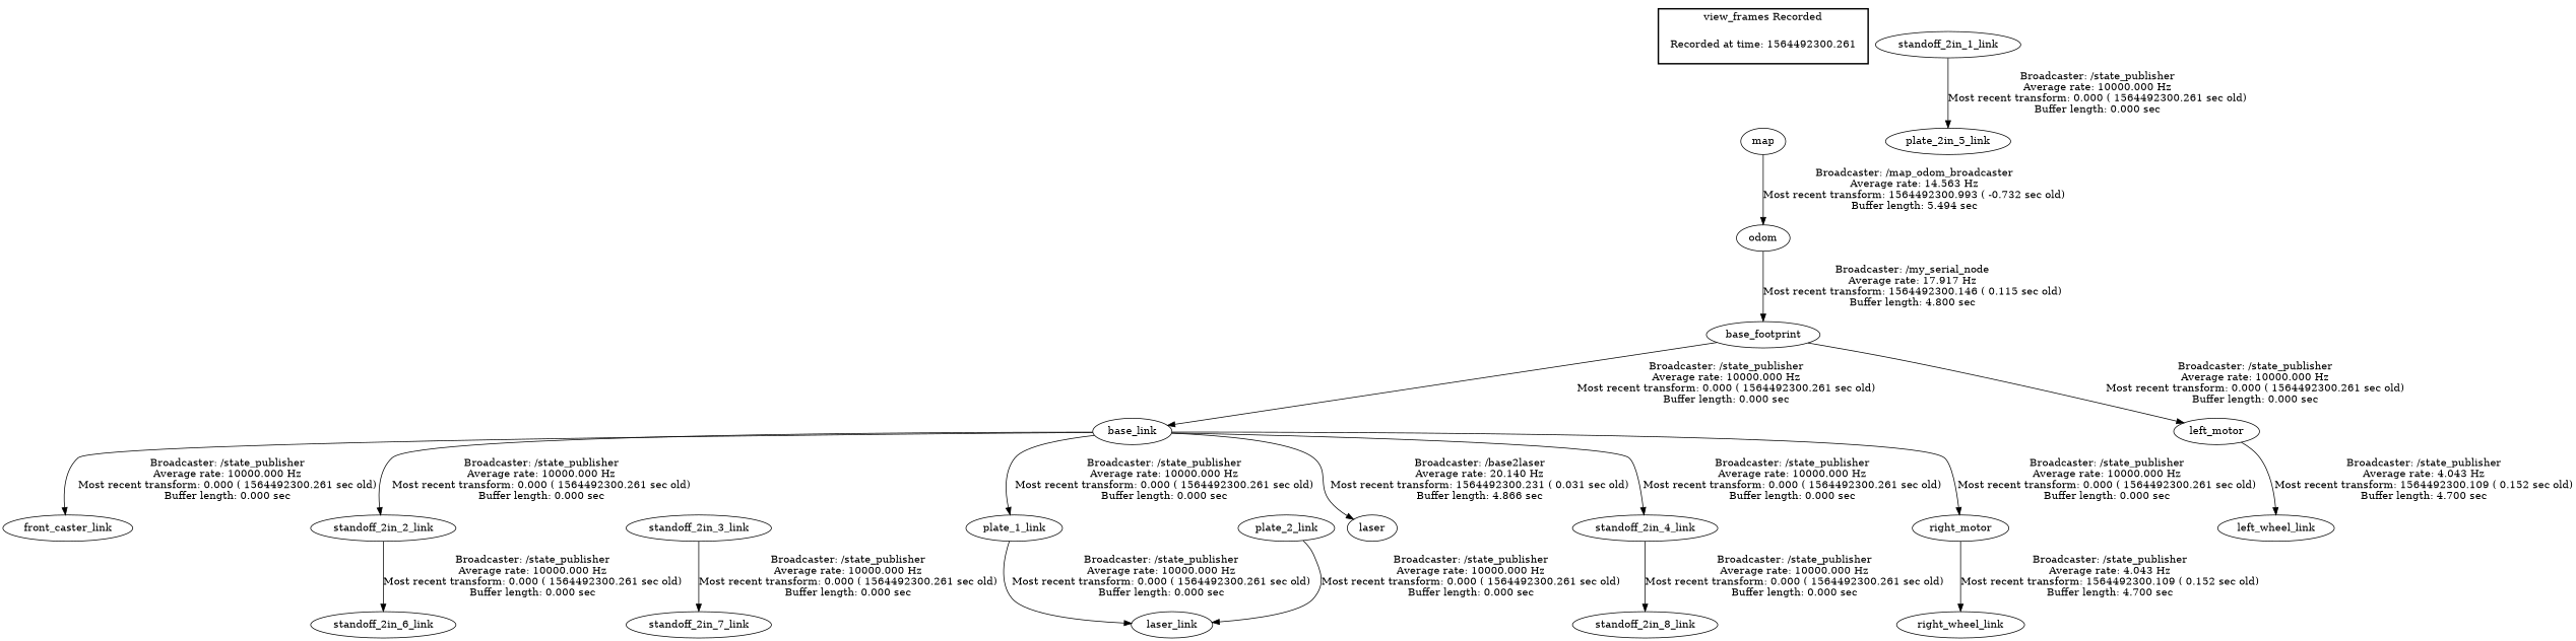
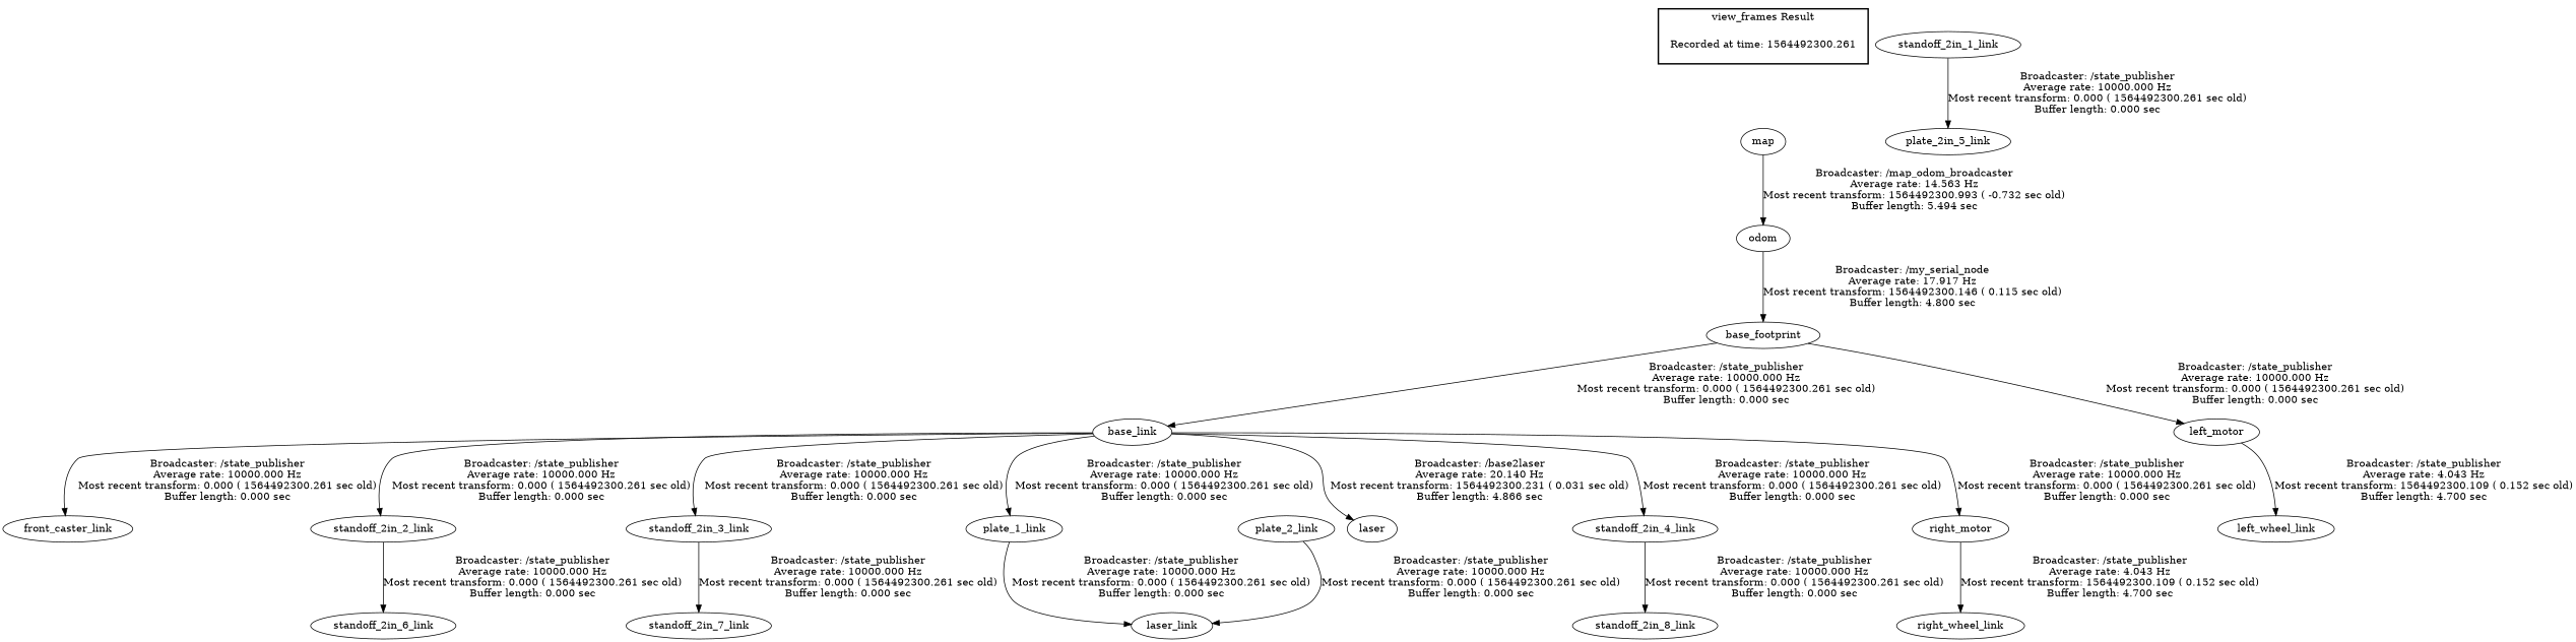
  digraph {
    "Recorded at time: 1564492300.261" [shape=plaintext]
    map
    base_footprint
    base_link
    left_motor
    right_motor
    front_caster_link
    plate_1_link
    standoff_2in_2_link
    standoff_2in_3_link
    standoff_2in_4_link
    laser
    left_wheel_link
    right_wheel_link
    laser_link
    n16 [label=plate_2in_5_link]
    standoff_2in_1_link
    standoff_2in_6_link
    standoff_2in_7_link
    standoff_2in_8_link
    odom
    plate_2_link
    subgraph cluster_1 {
      color=black
-     label="view_frames Recorded"
+     label="view_frames Result"
      style=bold
      "Recorded at time: 1564492300.261"
    }
    "Recorded at time: 1564492300.261" -> map [style=invis]
    map -> odom [label="Broadcaster: /map_odom_broadcaster\nAverage rate: 14.563 Hz\nMost recent transform: 1564492300.993 ( -0.732 sec old)\nBuffer length: 5.494 sec\n"]
    base_footprint -> base_link [label="Broadcaster: /state_publisher\nAverage rate: 10000.000 Hz\nMost recent transform: 0.000 ( 1564492300.261 sec old)\nBuffer length: 0.000 sec\n"]
    base_footprint -> left_motor [label="Broadcaster: /state_publisher\nAverage rate: 10000.000 Hz\nMost recent transform: 0.000 ( 1564492300.261 sec old)\nBuffer length: 0.000 sec\n"]
    base_link -> right_motor [label="Broadcaster: /state_publisher\nAverage rate: 10000.000 Hz\nMost recent transform: 0.000 ( 1564492300.261 sec old)\nBuffer length: 0.000 sec\n"]
    base_link -> front_caster_link [label="Broadcaster: /state_publisher\nAverage rate: 10000.000 Hz\nMost recent transform: 0.000 ( 1564492300.261 sec old)\nBuffer length: 0.000 sec\n"]
    base_link -> plate_1_link [label="Broadcaster: /state_publisher\nAverage rate: 10000.000 Hz\nMost recent transform: 0.000 ( 1564492300.261 sec old)\nBuffer length: 0.000 sec\n"]
    base_link -> standoff_2in_2_link [label="Broadcaster: /state_publisher\nAverage rate: 10000.000 Hz\nMost recent transform: 0.000 ( 1564492300.261 sec old)\nBuffer length: 0.000 sec\n"]
+   base_link -> standoff_2in_3_link [label="Broadcaster: /state_publisher\nAverage rate: 10000.000 Hz\nMost recent transform: 0.000 ( 1564492300.261 sec old)\nBuffer length: 0.000 sec\n"]
    base_link -> standoff_2in_4_link [label="Broadcaster: /state_publisher\nAverage rate: 10000.000 Hz\nMost recent transform: 0.000 ( 1564492300.261 sec old)\nBuffer length: 0.000 sec\n"]
    base_link -> laser [label="Broadcaster: /base2laser\nAverage rate: 20.140 Hz\nMost recent transform: 1564492300.231 ( 0.031 sec old)\nBuffer length: 4.866 sec\n"]
    left_motor -> left_wheel_link [label="Broadcaster: /state_publisher\nAverage rate: 4.043 Hz\nMost recent transform: 1564492300.109 ( 0.152 sec old)\nBuffer length: 4.700 sec\n"]
    right_motor -> right_wheel_link [label="Broadcaster: /state_publisher\nAverage rate: 4.043 Hz\nMost recent transform: 1564492300.109 ( 0.152 sec old)\nBuffer length: 4.700 sec\n"]
    plate_1_link -> laser_link [label="Broadcaster: /state_publisher\nAverage rate: 10000.000 Hz\nMost recent transform: 0.000 ( 1564492300.261 sec old)\nBuffer length: 0.000 sec\n"]
    standoff_2in_2_link -> standoff_2in_6_link [label="Broadcaster: /state_publisher\nAverage rate: 10000.000 Hz\nMost recent transform: 0.000 ( 1564492300.261 sec old)\nBuffer length: 0.000 sec\n"]
    standoff_2in_3_link -> standoff_2in_7_link [label="Broadcaster: /state_publisher\nAverage rate: 10000.000 Hz\nMost recent transform: 0.000 ( 1564492300.261 sec old)\nBuffer length: 0.000 sec\n"]
    standoff_2in_4_link -> standoff_2in_8_link [label="Broadcaster: /state_publisher\nAverage rate: 10000.000 Hz\nMost recent transform: 0.000 ( 1564492300.261 sec old)\nBuffer length: 0.000 sec\n"]
    standoff_2in_1_link -> n16 [label="Broadcaster: /state_publisher\nAverage rate: 10000.000 Hz\nMost recent transform: 0.000 ( 1564492300.261 sec old)\nBuffer length: 0.000 sec\n"]
    odom -> base_footprint [label="Broadcaster: /my_serial_node\nAverage rate: 17.917 Hz\nMost recent transform: 1564492300.146 ( 0.115 sec old)\nBuffer length: 4.800 sec\n"]
    plate_2_link -> laser_link [label="Broadcaster: /state_publisher\nAverage rate: 10000.000 Hz\nMost recent transform: 0.000 ( 1564492300.261 sec old)\nBuffer length: 0.000 sec\n"]
  }
